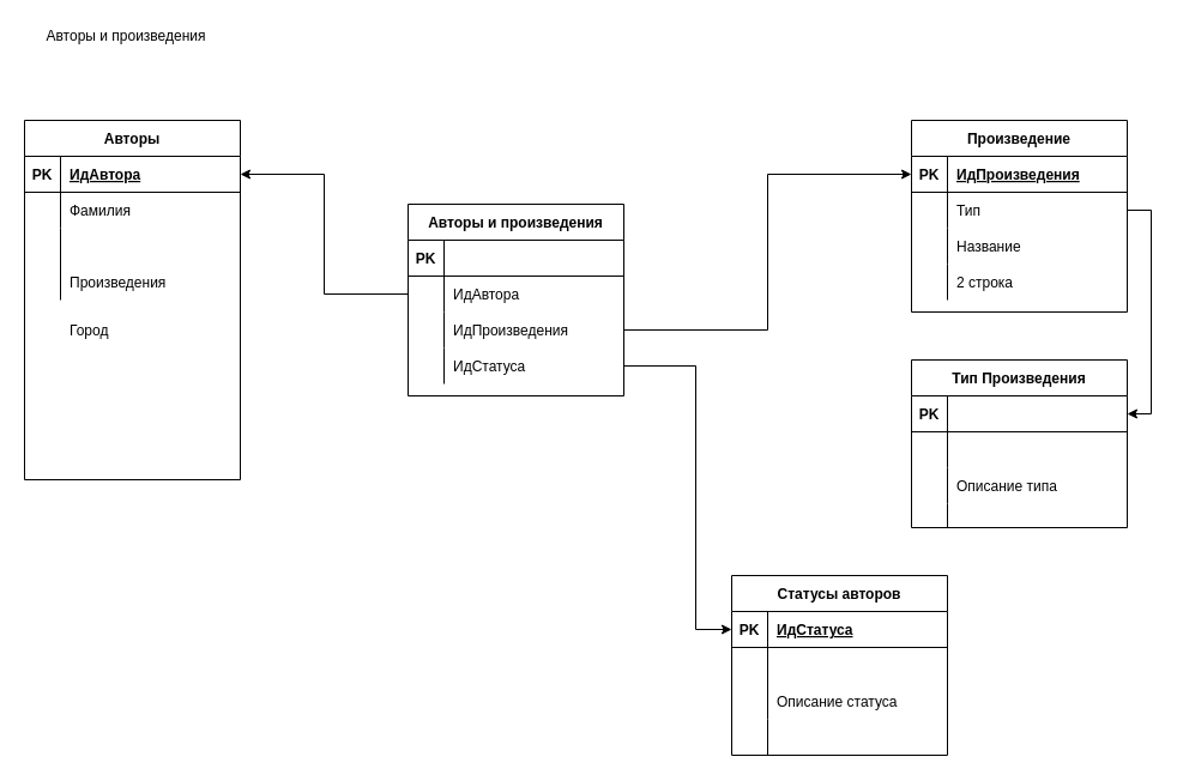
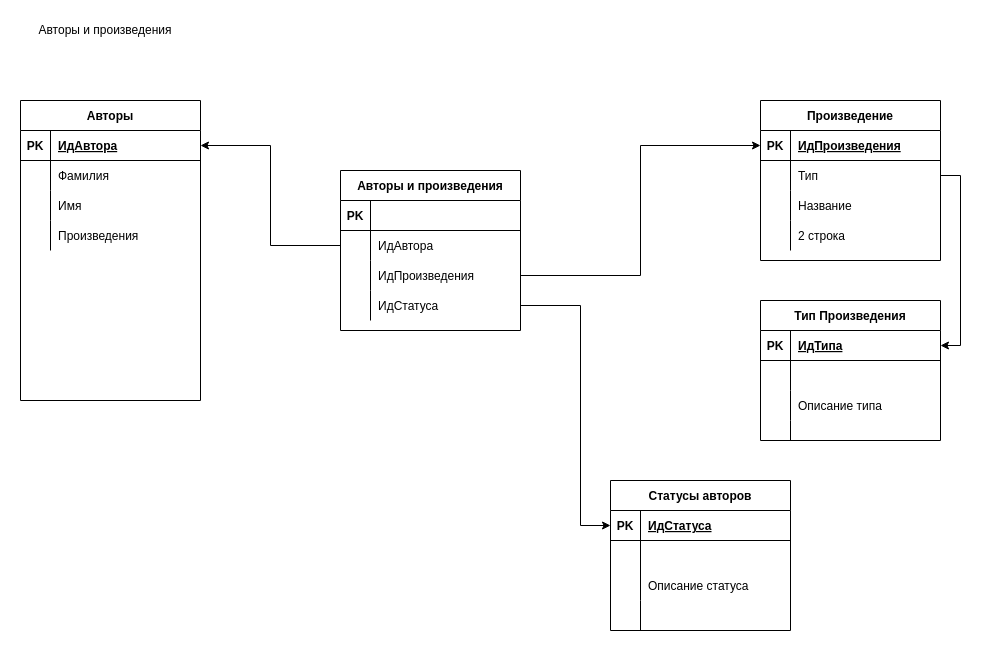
  <mxCell id="0" />
  <mxCell id="1" parent="0" />
  <mxCell id="2" value="Авторы" style="shape=table;startSize=30;container=1;collapsible=1;childLayout=tableLayout;fixedRows=1;rowLines=0;fontStyle=1;align=center;resizeLast=1;" parent="1" vertex="1"><mxGeometry x="20" y="100" width="180" height="300" as="geometry" /></mxCell>
  <mxCell id="3" value="" style="shape=partialRectangle;collapsible=0;dropTarget=0;pointerEvents=0;fillColor=none;top=0;left=0;bottom=1;right=0;points=[[0,0.5],[1,0.5]];portConstraint=eastwest;" parent="2" vertex="1"><mxGeometry y="30" width="180" height="30" as="geometry" /></mxCell>
  <mxCell id="4" value="PK" style="shape=partialRectangle;connectable=0;fillColor=none;top=0;left=0;bottom=0;right=0;fontStyle=1;overflow=hidden;" parent="3" vertex="1"><mxGeometry width="30" height="30" as="geometry" /></mxCell>
  <mxCell id="5" value="ИдАвтора" style="shape=partialRectangle;connectable=0;fillColor=none;top=0;left=0;bottom=0;right=0;align=left;spacingLeft=6;fontStyle=5;overflow=hidden;" parent="3" vertex="1"><mxGeometry x="30" width="150" height="30" as="geometry" /></mxCell>
  <mxCell id="6" value="" style="shape=partialRectangle;collapsible=0;dropTarget=0;pointerEvents=0;fillColor=none;top=0;left=0;bottom=0;right=0;points=[[0,0.5],[1,0.5]];portConstraint=eastwest;" parent="2" vertex="1"><mxGeometry y="60" width="180" height="30" as="geometry" /></mxCell>
  <mxCell id="7" value="" style="shape=partialRectangle;connectable=0;fillColor=none;top=0;left=0;bottom=0;right=0;editable=1;overflow=hidden;" parent="6" vertex="1"><mxGeometry width="30" height="30" as="geometry" /></mxCell>
  <mxCell id="8" value="Фамилия" style="shape=partialRectangle;connectable=0;fillColor=none;top=0;left=0;bottom=0;right=0;align=left;spacingLeft=6;overflow=hidden;" parent="6" vertex="1"><mxGeometry x="30" width="150" height="30" as="geometry" /></mxCell>
  <mxCell id="9" value="" style="shape=partialRectangle;collapsible=0;dropTarget=0;pointerEvents=0;fillColor=none;top=0;left=0;bottom=0;right=0;points=[[0,0.5],[1,0.5]];portConstraint=eastwest;" parent="2" vertex="1"><mxGeometry y="90" width="180" height="30" as="geometry" /></mxCell>
  <mxCell id="10" value="" style="shape=partialRectangle;connectable=0;fillColor=none;top=0;left=0;bottom=0;right=0;editable=1;overflow=hidden;" parent="9" vertex="1"><mxGeometry width="30" height="30" as="geometry" /></mxCell>
+ <mxCell id="11" value="Имя" style="shape=partialRectangle;connectable=0;fillColor=none;top=0;left=0;bottom=0;right=0;align=left;spacingLeft=6;overflow=hidden;" parent="9" vertex="1"><mxGeometry x="30" width="150" height="30" as="geometry" /></mxCell>
  <mxCell id="12" value="" style="shape=partialRectangle;collapsible=0;dropTarget=0;pointerEvents=0;fillColor=none;top=0;left=0;bottom=0;right=0;points=[[0,0.5],[1,0.5]];portConstraint=eastwest;" parent="2" vertex="1"><mxGeometry y="120" width="180" height="30" as="geometry" /></mxCell>
  <mxCell id="13" value="" style="shape=partialRectangle;connectable=0;fillColor=none;top=0;left=0;bottom=0;right=0;editable=1;overflow=hidden;" parent="12" vertex="1"><mxGeometry width="30" height="30" as="geometry" /></mxCell>
  <mxCell id="14" value="Произведения" style="shape=partialRectangle;connectable=0;fillColor=none;top=0;left=0;bottom=0;right=0;align=left;spacingLeft=6;overflow=hidden;" parent="12" vertex="1"><mxGeometry x="30" width="150" height="30" as="geometry" /></mxCell>
- <mxCell id="15" value="Город" style="shape=partialRectangle;connectable=0;fillColor=none;top=0;left=0;bottom=0;right=0;align=left;spacingLeft=6;overflow=hidden;" parent="1" vertex="1"><mxGeometry x="50" y="260" width="150" height="30" as="geometry" /></mxCell>
  <mxCell id="16" value="Произведение" style="shape=table;startSize=30;container=1;collapsible=1;childLayout=tableLayout;fixedRows=1;rowLines=0;fontStyle=1;align=center;resizeLast=1;" parent="1" vertex="1"><mxGeometry x="760" y="100" width="180" height="160" as="geometry" /></mxCell>
  <mxCell id="17" value="" style="shape=partialRectangle;collapsible=0;dropTarget=0;pointerEvents=0;fillColor=none;top=0;left=0;bottom=1;right=0;points=[[0,0.5],[1,0.5]];portConstraint=eastwest;" parent="16" vertex="1"><mxGeometry y="30" width="180" height="30" as="geometry" /></mxCell>
  <mxCell id="18" value="PK" style="shape=partialRectangle;connectable=0;fillColor=none;top=0;left=0;bottom=0;right=0;fontStyle=1;overflow=hidden;" parent="17" vertex="1"><mxGeometry width="30" height="30" as="geometry" /></mxCell>
  <mxCell id="19" value="ИдПроизведения" style="shape=partialRectangle;connectable=0;fillColor=none;top=0;left=0;bottom=0;right=0;align=left;spacingLeft=6;fontStyle=5;overflow=hidden;" parent="17" vertex="1"><mxGeometry x="30" width="150" height="30" as="geometry" /></mxCell>
  <mxCell id="20" value="" style="shape=partialRectangle;collapsible=0;dropTarget=0;pointerEvents=0;fillColor=none;top=0;left=0;bottom=0;right=0;points=[[0,0.5],[1,0.5]];portConstraint=eastwest;" parent="16" vertex="1"><mxGeometry y="60" width="180" height="30" as="geometry" /></mxCell>
  <mxCell id="21" value="" style="shape=partialRectangle;connectable=0;fillColor=none;top=0;left=0;bottom=0;right=0;editable=1;overflow=hidden;" parent="20" vertex="1"><mxGeometry width="30" height="30" as="geometry" /></mxCell>
  <mxCell id="22" value="Тип" style="shape=partialRectangle;connectable=0;fillColor=none;top=0;left=0;bottom=0;right=0;align=left;spacingLeft=6;overflow=hidden;" parent="20" vertex="1"><mxGeometry x="30" width="150" height="30" as="geometry" /></mxCell>
  <mxCell id="23" value="" style="shape=partialRectangle;collapsible=0;dropTarget=0;pointerEvents=0;fillColor=none;top=0;left=0;bottom=0;right=0;points=[[0,0.5],[1,0.5]];portConstraint=eastwest;" parent="16" vertex="1"><mxGeometry y="90" width="180" height="30" as="geometry" /></mxCell>
  <mxCell id="24" value="" style="shape=partialRectangle;connectable=0;fillColor=none;top=0;left=0;bottom=0;right=0;editable=1;overflow=hidden;" parent="23" vertex="1"><mxGeometry width="30" height="30" as="geometry" /></mxCell>
  <mxCell id="25" value="Название" style="shape=partialRectangle;connectable=0;fillColor=none;top=0;left=0;bottom=0;right=0;align=left;spacingLeft=6;overflow=hidden;" parent="23" vertex="1"><mxGeometry x="30" width="150" height="30" as="geometry" /></mxCell>
  <mxCell id="26" value="" style="shape=partialRectangle;collapsible=0;dropTarget=0;pointerEvents=0;fillColor=none;top=0;left=0;bottom=0;right=0;points=[[0,0.5],[1,0.5]];portConstraint=eastwest;" parent="16" vertex="1"><mxGeometry y="120" width="180" height="30" as="geometry" /></mxCell>
  <mxCell id="27" value="" style="shape=partialRectangle;connectable=0;fillColor=none;top=0;left=0;bottom=0;right=0;editable=1;overflow=hidden;" parent="26" vertex="1"><mxGeometry width="30" height="30" as="geometry" /></mxCell>
  <mxCell id="28" value="2 строка" style="shape=partialRectangle;connectable=0;fillColor=none;top=0;left=0;bottom=0;right=0;align=left;spacingLeft=6;overflow=hidden;" parent="26" vertex="1"><mxGeometry x="30" width="150" height="30" as="geometry" /></mxCell>
  <mxCell id="29" style="edgeStyle=orthogonalEdgeStyle;rounded=0;orthogonalLoop=1;jettySize=auto;html=1;" parent="1" source="36" target="3" edge="1"><mxGeometry relative="1" as="geometry" /></mxCell>
  <mxCell id="30" style="edgeStyle=orthogonalEdgeStyle;rounded=0;orthogonalLoop=1;jettySize=auto;html=1;entryX=0;entryY=0.5;entryDx=0;entryDy=0;exitX=1;exitY=0.5;exitDx=0;exitDy=0;" parent="1" source="39" target="17" edge="1"><mxGeometry relative="1" as="geometry" /></mxCell>
  <mxCell id="31" style="edgeStyle=orthogonalEdgeStyle;rounded=0;orthogonalLoop=1;jettySize=auto;html=1;entryX=0;entryY=0.5;entryDx=0;entryDy=0;exitX=1;exitY=0.5;exitDx=0;exitDy=0;" parent="1" source="42" target="46" edge="1"><mxGeometry relative="1" as="geometry"><Array as="points"><mxPoint x="580" y="305" /><mxPoint x="580" y="525" /></Array></mxGeometry></mxCell>
  <mxCell id="32" value="Авторы и произведения" style="text;html=1;strokeColor=none;fillColor=none;align=center;verticalAlign=middle;whiteSpace=wrap;rounded=0;" parent="1" vertex="1"><mxGeometry x="20" y="20" width="170" height="20" as="geometry" /></mxCell>
  <mxCell id="33" value="Авторы и произведения" style="shape=table;startSize=30;container=1;collapsible=1;childLayout=tableLayout;fixedRows=1;rowLines=0;fontStyle=1;align=center;resizeLast=1;" parent="1" vertex="1"><mxGeometry x="340" y="170" width="180" height="160" as="geometry" /></mxCell>
  <mxCell id="34" value="" style="shape=partialRectangle;collapsible=0;dropTarget=0;pointerEvents=0;fillColor=none;top=0;left=0;bottom=1;right=0;points=[[0,0.5],[1,0.5]];portConstraint=eastwest;" parent="33" vertex="1"><mxGeometry y="30" width="180" height="30" as="geometry" /></mxCell>
  <mxCell id="35" value="PK" style="shape=partialRectangle;connectable=0;fillColor=none;top=0;left=0;bottom=0;right=0;fontStyle=1;overflow=hidden;" parent="34" vertex="1"><mxGeometry width="30" height="30" as="geometry" /></mxCell>
  <mxCell id="36" value="" style="shape=partialRectangle;collapsible=0;dropTarget=0;pointerEvents=0;fillColor=none;top=0;left=0;bottom=0;right=0;points=[[0,0.5],[1,0.5]];portConstraint=eastwest;" parent="33" vertex="1"><mxGeometry y="60" width="180" height="30" as="geometry" /></mxCell>
  <mxCell id="37" value="" style="shape=partialRectangle;connectable=0;fillColor=none;top=0;left=0;bottom=0;right=0;editable=1;overflow=hidden;" parent="36" vertex="1"><mxGeometry width="30" height="30" as="geometry" /></mxCell>
  <mxCell id="38" value="ИдАвтора" style="shape=partialRectangle;connectable=0;fillColor=none;top=0;left=0;bottom=0;right=0;align=left;spacingLeft=6;overflow=hidden;" parent="36" vertex="1"><mxGeometry x="30" width="150" height="30" as="geometry" /></mxCell>
  <mxCell id="39" value="" style="shape=partialRectangle;collapsible=0;dropTarget=0;pointerEvents=0;fillColor=none;top=0;left=0;bottom=0;right=0;points=[[0,0.5],[1,0.5]];portConstraint=eastwest;" parent="33" vertex="1"><mxGeometry y="90" width="180" height="30" as="geometry" /></mxCell>
  <mxCell id="40" value="" style="shape=partialRectangle;connectable=0;fillColor=none;top=0;left=0;bottom=0;right=0;editable=1;overflow=hidden;" parent="39" vertex="1"><mxGeometry width="30" height="30" as="geometry" /></mxCell>
  <mxCell id="41" value="ИдПроизведения" style="shape=partialRectangle;connectable=0;fillColor=none;top=0;left=0;bottom=0;right=0;align=left;spacingLeft=6;overflow=hidden;" parent="39" vertex="1"><mxGeometry x="30" width="150" height="30" as="geometry" /></mxCell>
  <mxCell id="42" value="" style="shape=partialRectangle;collapsible=0;dropTarget=0;pointerEvents=0;fillColor=none;top=0;left=0;bottom=0;right=0;points=[[0,0.5],[1,0.5]];portConstraint=eastwest;" parent="33" vertex="1"><mxGeometry y="120" width="180" height="30" as="geometry" /></mxCell>
  <mxCell id="43" value="" style="shape=partialRectangle;connectable=0;fillColor=none;top=0;left=0;bottom=0;right=0;editable=1;overflow=hidden;" parent="42" vertex="1"><mxGeometry width="30" height="30" as="geometry" /></mxCell>
  <mxCell id="44" value="ИдСтатуса" style="shape=partialRectangle;connectable=0;fillColor=none;top=0;left=0;bottom=0;right=0;align=left;spacingLeft=6;overflow=hidden;" parent="42" vertex="1"><mxGeometry x="30" width="150" height="30" as="geometry" /></mxCell>
  <mxCell id="45" value="Статусы авторов" style="shape=table;startSize=30;container=1;collapsible=1;childLayout=tableLayout;fixedRows=1;rowLines=0;fontStyle=1;align=center;resizeLast=1;" parent="1" vertex="1"><mxGeometry x="610" y="480" width="180" height="150" as="geometry" /></mxCell>
  <mxCell id="46" value="" style="shape=partialRectangle;collapsible=0;dropTarget=0;pointerEvents=0;fillColor=none;top=0;left=0;bottom=1;right=0;points=[[0,0.5],[1,0.5]];portConstraint=eastwest;" parent="45" vertex="1"><mxGeometry y="30" width="180" height="30" as="geometry" /></mxCell>
  <mxCell id="47" value="PK" style="shape=partialRectangle;connectable=0;fillColor=none;top=0;left=0;bottom=0;right=0;fontStyle=1;overflow=hidden;" parent="46" vertex="1"><mxGeometry width="30" height="30" as="geometry" /></mxCell>
  <mxCell id="48" value="ИдСтатуса" style="shape=partialRectangle;connectable=0;fillColor=none;top=0;left=0;bottom=0;right=0;align=left;spacingLeft=6;fontStyle=5;overflow=hidden;" parent="46" vertex="1"><mxGeometry x="30" width="150" height="30" as="geometry" /></mxCell>
  <mxCell id="49" value="" style="shape=partialRectangle;collapsible=0;dropTarget=0;pointerEvents=0;fillColor=none;top=0;left=0;bottom=0;right=0;points=[[0,0.5],[1,0.5]];portConstraint=eastwest;" parent="45" vertex="1"><mxGeometry y="60" width="180" height="30" as="geometry" /></mxCell>
  <mxCell id="50" value="" style="shape=partialRectangle;connectable=0;fillColor=none;top=0;left=0;bottom=0;right=0;editable=1;overflow=hidden;" parent="49" vertex="1"><mxGeometry width="30" height="30" as="geometry" /></mxCell>
  <mxCell id="51" value="" style="shape=partialRectangle;collapsible=0;dropTarget=0;pointerEvents=0;fillColor=none;top=0;left=0;bottom=0;right=0;points=[[0,0.5],[1,0.5]];portConstraint=eastwest;" parent="45" vertex="1"><mxGeometry y="90" width="180" height="30" as="geometry" /></mxCell>
  <mxCell id="52" value="" style="shape=partialRectangle;connectable=0;fillColor=none;top=0;left=0;bottom=0;right=0;editable=1;overflow=hidden;" parent="51" vertex="1"><mxGeometry width="30" height="30" as="geometry" /></mxCell>
  <mxCell id="53" value="Описание статуса" style="shape=partialRectangle;connectable=0;fillColor=none;top=0;left=0;bottom=0;right=0;align=left;spacingLeft=6;overflow=hidden;" parent="51" vertex="1"><mxGeometry x="30" width="150" height="30" as="geometry" /></mxCell>
  <mxCell id="54" value="" style="shape=partialRectangle;collapsible=0;dropTarget=0;pointerEvents=0;fillColor=none;top=0;left=0;bottom=0;right=0;points=[[0,0.5],[1,0.5]];portConstraint=eastwest;" parent="45" vertex="1"><mxGeometry y="120" width="180" height="30" as="geometry" /></mxCell>
  <mxCell id="55" value="" style="shape=partialRectangle;connectable=0;fillColor=none;top=0;left=0;bottom=0;right=0;editable=1;overflow=hidden;" parent="54" vertex="1"><mxGeometry width="30" height="30" as="geometry" /></mxCell>
  <mxCell id="56" value="" style="shape=partialRectangle;connectable=0;fillColor=none;top=0;left=0;bottom=0;right=0;align=left;spacingLeft=6;overflow=hidden;" parent="54" vertex="1"><mxGeometry x="30" width="150" height="30" as="geometry" /></mxCell>
  <mxCell id="57" style="edgeStyle=orthogonalEdgeStyle;rounded=0;orthogonalLoop=1;jettySize=auto;html=1;" parent="1" source="20" target="59" edge="1"><mxGeometry relative="1" as="geometry"><Array as="points"><mxPoint x="960" y="175" /><mxPoint x="960" y="345" /></Array></mxGeometry></mxCell>
  <mxCell id="58" value="Тип Произведения" style="shape=table;startSize=30;container=1;collapsible=1;childLayout=tableLayout;fixedRows=1;rowLines=0;fontStyle=1;align=center;resizeLast=1;" parent="1" vertex="1"><mxGeometry x="760" y="300" width="180" height="140" as="geometry" /></mxCell>
  <mxCell id="59" value="" style="shape=partialRectangle;collapsible=0;dropTarget=0;pointerEvents=0;fillColor=none;top=0;left=0;bottom=1;right=0;points=[[0,0.5],[1,0.5]];portConstraint=eastwest;" parent="58" vertex="1"><mxGeometry y="30" width="180" height="30" as="geometry" /></mxCell>
  <mxCell id="60" value="PK" style="shape=partialRectangle;connectable=0;fillColor=none;top=0;left=0;bottom=0;right=0;fontStyle=1;overflow=hidden;" parent="59" vertex="1"><mxGeometry width="30" height="30" as="geometry" /></mxCell>
+ <mxCell id="61" value="ИдТипа" style="shape=partialRectangle;connectable=0;fillColor=none;top=0;left=0;bottom=0;right=0;align=left;spacingLeft=6;fontStyle=5;overflow=hidden;" parent="59" vertex="1"><mxGeometry x="30" width="150" height="30" as="geometry" /></mxCell>
  <mxCell id="62" value="" style="shape=partialRectangle;collapsible=0;dropTarget=0;pointerEvents=0;fillColor=none;top=0;left=0;bottom=0;right=0;points=[[0,0.5],[1,0.5]];portConstraint=eastwest;" parent="58" vertex="1"><mxGeometry y="60" width="180" height="30" as="geometry" /></mxCell>
  <mxCell id="63" value="" style="shape=partialRectangle;connectable=0;fillColor=none;top=0;left=0;bottom=0;right=0;editable=1;overflow=hidden;" parent="62" vertex="1"><mxGeometry width="30" height="30" as="geometry" /></mxCell>
  <mxCell id="64" value="" style="shape=partialRectangle;connectable=0;fillColor=none;top=0;left=0;bottom=0;right=0;align=left;spacingLeft=6;overflow=hidden;" parent="62" vertex="1"><mxGeometry x="30" width="150" height="30" as="geometry" /></mxCell>
  <mxCell id="65" value="" style="shape=partialRectangle;collapsible=0;dropTarget=0;pointerEvents=0;fillColor=none;top=0;left=0;bottom=0;right=0;points=[[0,0.5],[1,0.5]];portConstraint=eastwest;" parent="58" vertex="1"><mxGeometry y="90" width="180" height="30" as="geometry" /></mxCell>
  <mxCell id="66" value="" style="shape=partialRectangle;connectable=0;fillColor=none;top=0;left=0;bottom=0;right=0;editable=1;overflow=hidden;" parent="65" vertex="1"><mxGeometry width="30" height="30" as="geometry" /></mxCell>
  <mxCell id="67" value="Описание типа" style="shape=partialRectangle;connectable=0;fillColor=none;top=0;left=0;bottom=0;right=0;align=left;spacingLeft=6;overflow=hidden;" parent="65" vertex="1"><mxGeometry x="30" width="150" height="30" as="geometry" /></mxCell>
  <mxCell id="68" value="" style="shape=partialRectangle;collapsible=0;dropTarget=0;pointerEvents=0;fillColor=none;top=0;left=0;bottom=0;right=0;points=[[0,0.5],[1,0.5]];portConstraint=eastwest;" parent="58" vertex="1"><mxGeometry y="120" width="180" height="20" as="geometry" /></mxCell>
  <mxCell id="69" value="" style="shape=partialRectangle;connectable=0;fillColor=none;top=0;left=0;bottom=0;right=0;editable=1;overflow=hidden;" parent="68" vertex="1"><mxGeometry width="30" height="20" as="geometry" /></mxCell>
  <mxCell id="70" value="" style="shape=partialRectangle;connectable=0;fillColor=none;top=0;left=0;bottom=0;right=0;align=left;spacingLeft=6;overflow=hidden;" parent="68" vertex="1"><mxGeometry x="30" width="150" height="20" as="geometry" /></mxCell>
